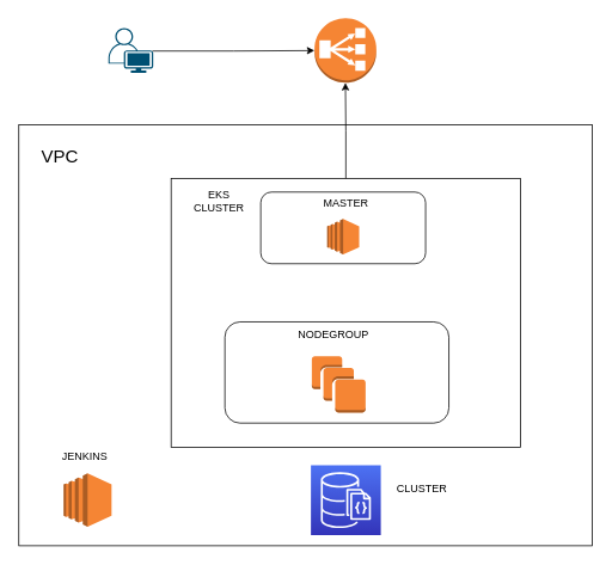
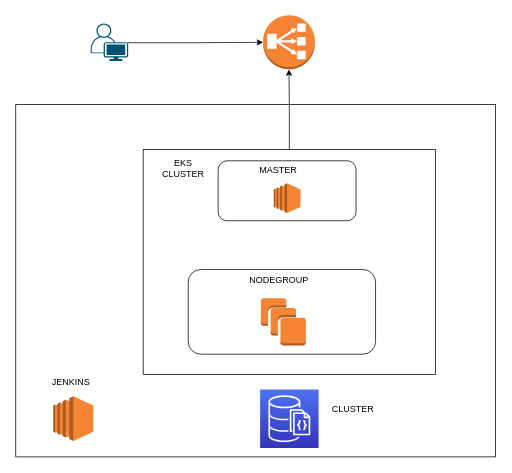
  <mxCell id="0" />
  <mxCell id="1" parent="0" />
  <mxCell id="2" value="" style="rounded=0;whiteSpace=wrap;html=1;" vertex="1" parent="1"><mxGeometry x="20" y="139" width="640" height="470" as="geometry" /></mxCell>
  <mxCell id="3" style="edgeStyle=orthogonalEdgeStyle;rounded=0;orthogonalLoop=1;jettySize=auto;html=1;exitX=0.5;exitY=0;exitDx=0;exitDy=0;entryX=0.5;entryY=1;entryDx=0;entryDy=0;entryPerimeter=0;" edge="1" parent="1" source="4" target="5"><mxGeometry relative="1" as="geometry" /></mxCell>
  <mxCell id="4" value="" style="rounded=0;whiteSpace=wrap;html=1;" vertex="1" parent="1"><mxGeometry x="190" y="199" width="390" height="300" as="geometry" /></mxCell>
  <mxCell id="5" value="" style="outlineConnect=0;dashed=0;verticalLabelPosition=bottom;verticalAlign=top;align=center;html=1;shape=mxgraph.aws3.classic_load_balancer;fillColor=#F58534;gradientColor=none;" vertex="1" parent="1"><mxGeometry x="350" y="20" width="69" height="72" as="geometry" /></mxCell>
  <mxCell id="6" value="" style="sketch=0;points=[[0,0,0],[0.25,0,0],[0.5,0,0],[0.75,0,0],[1,0,0],[0,1,0],[0.25,1,0],[0.5,1,0],[0.75,1,0],[1,1,0],[0,0.25,0],[0,0.5,0],[0,0.75,0],[1,0.25,0],[1,0.5,0],[1,0.75,0]];outlineConnect=0;fontColor=#232F3E;gradientColor=#4D72F3;gradientDirection=north;fillColor=#3334B9;strokeColor=#ffffff;dashed=0;verticalLabelPosition=bottom;verticalAlign=top;align=center;html=1;fontSize=12;fontStyle=0;aspect=fixed;shape=mxgraph.aws4.resourceIcon;resIcon=mxgraph.aws4.documentdb_with_mongodb_compatibility;" vertex="1" parent="1"><mxGeometry x="346" y="519" width="78" height="78" as="geometry" /></mxCell>
  <mxCell id="7" style="edgeStyle=orthogonalEdgeStyle;rounded=0;orthogonalLoop=1;jettySize=auto;html=1;exitX=0.98;exitY=0.51;exitDx=0;exitDy=0;exitPerimeter=0;" edge="1" parent="1" source="8" target="5"><mxGeometry relative="1" as="geometry" /></mxCell>
  <mxCell id="8" value="" style="points=[[0.35,0,0],[0.98,0.51,0],[1,0.71,0],[0.67,1,0],[0,0.795,0],[0,0.65,0]];verticalLabelPosition=bottom;sketch=0;html=1;verticalAlign=top;aspect=fixed;align=center;pointerEvents=1;shape=mxgraph.cisco19.user;fillColor=#005073;strokeColor=none;" vertex="1" parent="1"><mxGeometry x="120" y="31" width="50" height="50" as="geometry" /></mxCell>
- <mxCell id="9" value="&lt;font style=&quot;font-size: 20px;&quot;&gt;VPC&lt;/font&gt;" style="text;html=1;strokeColor=none;fillColor=none;align=center;verticalAlign=middle;whiteSpace=wrap;rounded=0;" vertex="1" parent="1"><mxGeometry x="35.5" y="159" width="60" height="30" as="geometry" /></mxCell>
  <mxCell id="10" value="" style="rounded=1;whiteSpace=wrap;html=1;" vertex="1" parent="1"><mxGeometry x="250" y="359" width="250" height="113" as="geometry" /></mxCell>
  <mxCell id="11" value="" style="outlineConnect=0;dashed=0;verticalLabelPosition=bottom;verticalAlign=top;align=center;html=1;shape=mxgraph.aws3.ec2;fillColor=#F58534;gradientColor=none;" vertex="1" parent="1"><mxGeometry x="70" y="528.25" width="53.5" height="59.5" as="geometry" /></mxCell>
  <mxCell id="12" value="" style="rounded=1;whiteSpace=wrap;html=1;" vertex="1" parent="1"><mxGeometry x="290" y="214" width="184" height="80" as="geometry" /></mxCell>
  <mxCell id="13" value="" style="outlineConnect=0;dashed=0;verticalLabelPosition=bottom;verticalAlign=top;align=center;html=1;shape=mxgraph.aws3.ec2;fillColor=#F58534;gradientColor=none;" vertex="1" parent="1"><mxGeometry x="364.13" y="244" width="35.74" height="39.75" as="geometry" /></mxCell>
- <mxCell id="14" value="&lt;span style=&quot;&quot;&gt;MASTER&lt;/span&gt;" style="text;html=1;strokeColor=none;fillColor=none;align=center;verticalAlign=middle;whiteSpace=wrap;rounded=0;" vertex="1" parent="1"><mxGeometry x="364.13" y="217" width="42.87" height="20" as="geometry" /></mxCell>
+ <mxCell id="14" value="&lt;span style=&quot;&quot;&gt;MASTER&lt;/span&gt;" style="text;html=1;strokeColor=none;fillColor=none;align=center;verticalAlign=middle;whiteSpace=wrap;rounded=0;" vertex="1" parent="1"><mxGeometry x="349.13" y="217" width="42.87" height="20" as="geometry" /></mxCell>
  <mxCell id="15" value="&lt;span style=&quot;&quot;&gt;NODEGROUP&lt;/span&gt;" style="text;html=1;strokeColor=none;fillColor=none;align=center;verticalAlign=middle;whiteSpace=wrap;rounded=0;" vertex="1" parent="1"><mxGeometry x="350" y="364" width="42.87" height="20" as="geometry" /></mxCell>
  <mxCell id="16" value="EKS CLUSTER" style="text;html=1;strokeColor=none;fillColor=none;align=center;verticalAlign=middle;whiteSpace=wrap;rounded=0;" vertex="1" parent="1"><mxGeometry x="222.13" y="214" width="42.87" height="20" as="geometry" /></mxCell>
  <mxCell id="17" value="" style="outlineConnect=0;dashed=0;verticalLabelPosition=bottom;verticalAlign=top;align=center;html=1;shape=mxgraph.aws3.instances;fillColor=#F58534;gradientColor=none;" vertex="1" parent="1"><mxGeometry x="347" y="397.25" width="60" height="63" as="geometry" /></mxCell>
  <mxCell id="18" value="&lt;font style=&quot;font-size: 12px;&quot;&gt;JENKINS&lt;/font&gt;" style="text;html=1;strokeColor=none;fillColor=none;align=center;verticalAlign=middle;whiteSpace=wrap;rounded=0;" vertex="1" parent="1"><mxGeometry x="63.5" y="495.25" width="60" height="30" as="geometry" /></mxCell>
  <mxCell id="19" value="&lt;span style=&quot;&quot;&gt;CLUSTER&lt;/span&gt;" style="text;html=1;strokeColor=none;fillColor=none;align=center;verticalAlign=middle;whiteSpace=wrap;rounded=0;" vertex="1" parent="1"><mxGeometry x="440" y="531.25" width="60" height="30" as="geometry" /></mxCell>
